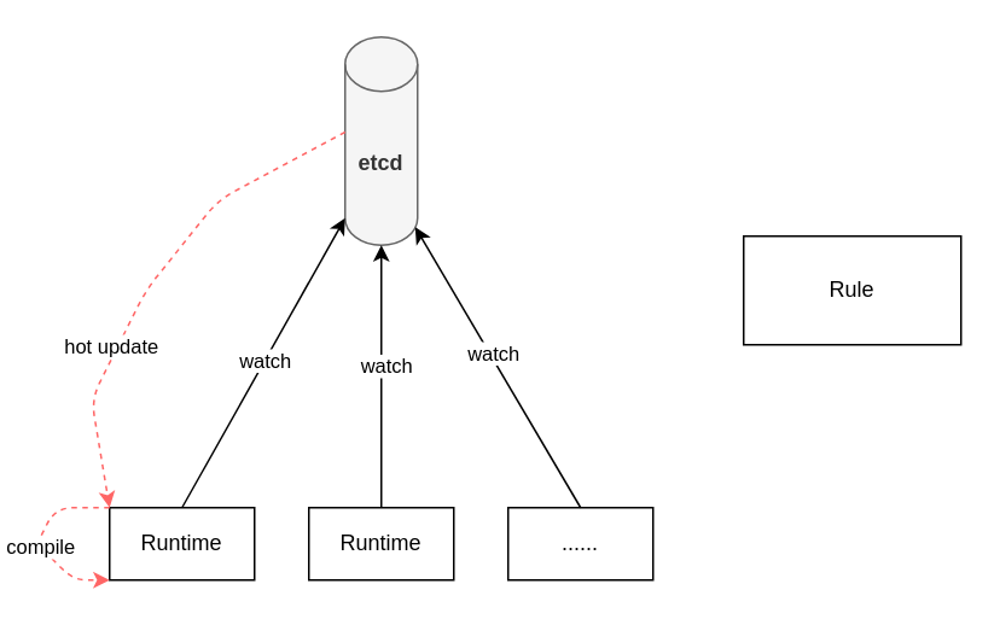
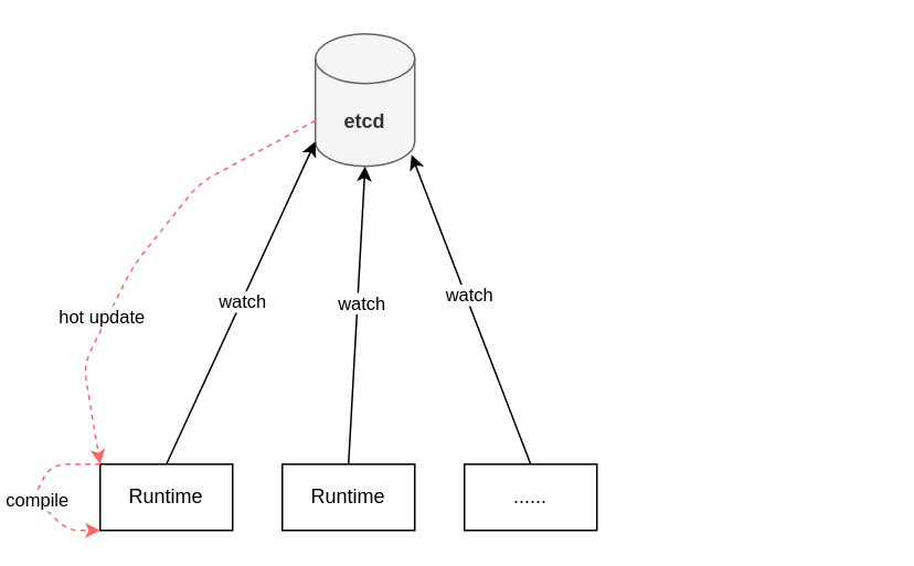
  <mxCell id="0" />
  <mxCell id="1" parent="0" />
- <mxCell id="2" value="&lt;b&gt;etcd&lt;/b&gt;" style="shape=cylinder3;whiteSpace=wrap;html=1;boundedLbl=1;backgroundOutline=1;size=15;fillColor=#f5f5f5;strokeColor=#666666;fontColor=#333333;" vertex="1" parent="1"><mxGeometry x="190" y="20" width="40" height="115" as="geometry" /></mxCell>
+ <mxCell id="2" value="&lt;b&gt;etcd&lt;/b&gt;" style="shape=cylinder3;whiteSpace=wrap;html=1;boundedLbl=1;backgroundOutline=1;size=15;fillColor=#f5f5f5;strokeColor=#666666;fontColor=#333333;" vertex="1" parent="1"><mxGeometry x="190" y="20" width="60" height="80" as="geometry" /></mxCell>
  <mxCell id="3" value="Runtime" style="rounded=0;whiteSpace=wrap;html=1;" vertex="1" parent="1"><mxGeometry x="60" y="280" width="80" height="40" as="geometry" /></mxCell>
  <mxCell id="4" value="Runtime" style="rounded=0;whiteSpace=wrap;html=1;" vertex="1" parent="1"><mxGeometry x="170" y="280" width="80" height="40" as="geometry" /></mxCell>
  <mxCell id="5" value="......" style="rounded=0;whiteSpace=wrap;html=1;" vertex="1" parent="1"><mxGeometry x="280" y="280" width="80" height="40" as="geometry" /></mxCell>
  <mxCell id="6" value="" style="endArrow=classic;html=1;exitX=0.5;exitY=0;exitDx=0;exitDy=0;entryX=0;entryY=1;entryDx=0;entryDy=-15;entryPerimeter=0;" edge="1" parent="1" source="3" target="2"><mxGeometry width="50" height="50" relative="1" as="geometry"><mxPoint x="150" y="170" as="sourcePoint" /><mxPoint x="200" y="120" as="targetPoint" /></mxGeometry></mxCell>
  <mxCell id="7" value="watch" style="edgeLabel;html=1;align=center;verticalAlign=middle;resizable=0;points=[];" vertex="1" connectable="0" parent="6"><mxGeometry x="0.017" relative="1" as="geometry"><mxPoint as="offset" /></mxGeometry></mxCell>
  <mxCell id="8" value="" style="endArrow=classic;html=1;exitX=0.5;exitY=0;exitDx=0;exitDy=0;entryX=0.5;entryY=1;entryDx=0;entryDy=0;entryPerimeter=0;" edge="1" parent="1" source="4" target="2"><mxGeometry width="50" height="50" relative="1" as="geometry"><mxPoint x="110" y="290" as="sourcePoint" /><mxPoint x="200" y="95" as="targetPoint" /></mxGeometry></mxCell>
  <mxCell id="9" value="watch" style="edgeLabel;html=1;align=center;verticalAlign=middle;resizable=0;points=[];" vertex="1" connectable="0" parent="8"><mxGeometry x="0.09" y="-2" relative="1" as="geometry"><mxPoint as="offset" /></mxGeometry></mxCell>
  <mxCell id="10" value="" style="endArrow=classic;html=1;exitX=0.5;exitY=0;exitDx=0;exitDy=0;entryX=0.967;entryY=0.913;entryDx=0;entryDy=0;entryPerimeter=0;" edge="1" parent="1" source="5" target="2"><mxGeometry width="50" height="50" relative="1" as="geometry"><mxPoint x="220" y="290" as="sourcePoint" /><mxPoint x="230" y="110" as="targetPoint" /></mxGeometry></mxCell>
  <mxCell id="11" value="watch" style="edgeLabel;html=1;align=center;verticalAlign=middle;resizable=0;points=[];" vertex="1" connectable="0" parent="10"><mxGeometry x="0.09" y="-2" relative="1" as="geometry"><mxPoint as="offset" /></mxGeometry></mxCell>
- <mxCell id="12" value="Rule" style="rounded=0;whiteSpace=wrap;html=1;" vertex="1" parent="1"><mxGeometry x="410" y="130" width="120" height="60" as="geometry" /></mxCell>
  <mxCell id="13" value="" style="endArrow=classic;html=1;dashed=1;exitX=0;exitY=0;exitDx=0;exitDy=52.5;exitPerimeter=0;entryX=0;entryY=0;entryDx=0;entryDy=0;strokeColor=#FF6666;" edge="1" parent="1" source="2" target="3"><mxGeometry width="50" height="50" relative="1" as="geometry"><mxPoint y="120" as="sourcePoint" x="10" /><mxPoint x="60" y="70" as="targetPoint" /><Array as="points"><mxPoint x="120" y="110" /><mxPoint x="80" y="160" /><mxPoint x="50" y="220" /></Array></mxGeometry></mxCell>
  <mxCell id="14" value="hot update" style="edgeLabel;html=1;align=center;verticalAlign=middle;resizable=0;points=[];" vertex="1" connectable="0" parent="13"><mxGeometry x="0.318" y="-4" relative="1" as="geometry"><mxPoint as="offset" /></mxGeometry></mxCell>
  <mxCell id="15" value="" style="endArrow=classic;html=1;dashed=1;exitX=0;exitY=0;exitDx=0;exitDy=0;entryX=0;entryY=1;entryDx=0;entryDy=0;strokeColor=#FF6666;" edge="1" parent="1" source="3" target="3"><mxGeometry width="50" height="50" relative="1" as="geometry"><mxPoint x="80" y="420" as="sourcePoint" /><mxPoint x="130" y="370" as="targetPoint" /><Array as="points"><mxPoint x="30" y="280" /><mxPoint x="20" y="300" /><mxPoint x="40" y="320" /></Array></mxGeometry></mxCell>
  <mxCell id="16" value="compile" style="edgeLabel;html=1;align=center;verticalAlign=middle;resizable=0;points=[];" vertex="1" connectable="0" parent="15"><mxGeometry x="0.083" y="1" relative="1" as="geometry"><mxPoint y="1" as="offset" /></mxGeometry></mxCell>
